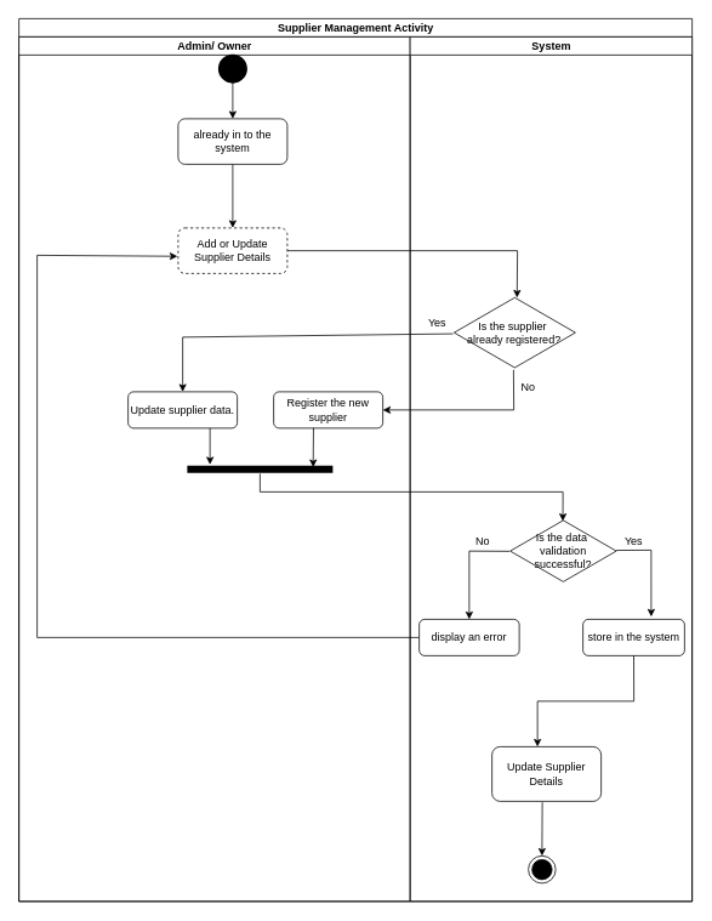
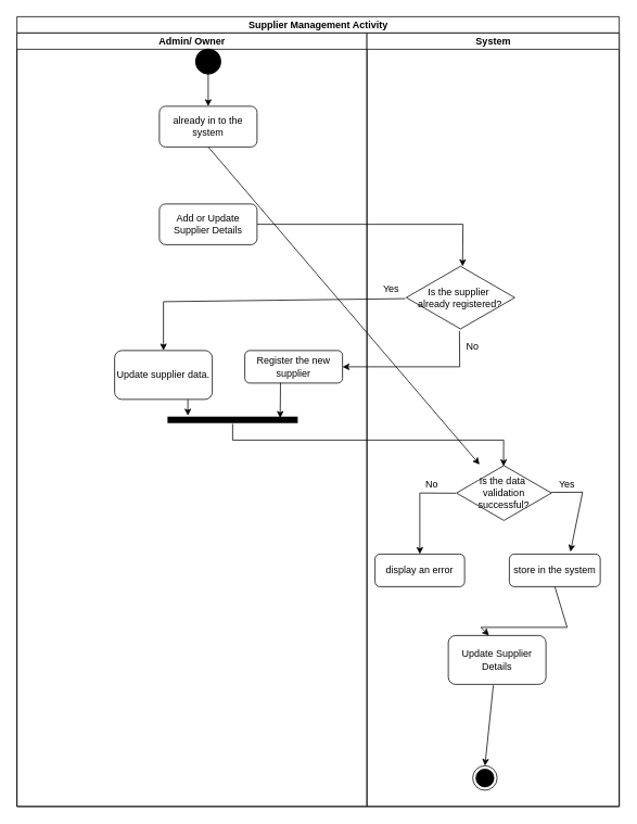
  <mxCell id="0" />
  <mxCell id="1" parent="0" />
  <mxCell id="2" value="Supplier Management Activity" style="swimlane;childLayout=stackLayout;resizeParent=1;resizeParentMax=0;startSize=20;html=1;" vertex="1" parent="1"><mxGeometry x="20" y="20" width="740" height="970" as="geometry" /></mxCell>
  <mxCell id="3" value="" style="endArrow=classic;html=1;rounded=0;exitX=1;exitY=0.5;exitDx=0;exitDy=0;entryX=0.519;entryY=0.02;entryDx=0;entryDy=0;entryPerimeter=0;" edge="1" parent="2" source="11" target="20"><mxGeometry width="50" height="50" relative="1" as="geometry"><mxPoint x="260" y="350" as="sourcePoint" /><mxPoint x="310" y="300" as="targetPoint" /><Array as="points"><mxPoint x="548" y="255" /></Array></mxGeometry></mxCell>
  <mxCell id="4" value="" style="endArrow=classic;html=1;rounded=0;exitX=-0.009;exitY=0.516;exitDx=0;exitDy=0;exitPerimeter=0;entryX=0.5;entryY=0;entryDx=0;entryDy=0;" edge="1" parent="2" source="20" target="13"><mxGeometry width="50" height="50" relative="1" as="geometry"><mxPoint x="210" y="400" as="sourcePoint" /><mxPoint x="260" y="350" as="targetPoint" /><Array as="points"><mxPoint x="180" y="350" /></Array></mxGeometry></mxCell>
  <mxCell id="5" value="" style="endArrow=classic;html=1;rounded=0;exitX=0.49;exitY=1.011;exitDx=0;exitDy=0;exitPerimeter=0;entryX=1;entryY=0.5;entryDx=0;entryDy=0;" edge="1" parent="2" source="20" target="14"><mxGeometry width="50" height="50" relative="1" as="geometry"><mxPoint x="200" y="430" as="sourcePoint" /><mxPoint x="250" y="380" as="targetPoint" /><Array as="points"><mxPoint x="544" y="430" /></Array></mxGeometry></mxCell>
  <mxCell id="6" value="" style="endArrow=classic;html=1;rounded=0;entryX=0.496;entryY=0.031;entryDx=0;entryDy=0;entryPerimeter=0;" edge="1" parent="2" source="15" target="23"><mxGeometry width="50" height="50" relative="1" as="geometry"><mxPoint x="160" y="640" as="sourcePoint" /><mxPoint x="210" y="590" as="targetPoint" /><Array as="points"><mxPoint x="265" y="520" /><mxPoint x="598" y="520" /></Array></mxGeometry></mxCell>
  <mxCell id="7" value="Admin/ Owner" style="swimlane;startSize=20;html=1;" vertex="1" parent="2"><mxGeometry y="20" width="430" height="950" as="geometry" /></mxCell>
  <mxCell id="8" value="" style="strokeWidth=2;html=1;shape=mxgraph.flowchart.start_2;whiteSpace=wrap;fillColor=#000000;" vertex="1" parent="7"><mxGeometry x="220" y="20" width="30" height="30" as="geometry" /></mxCell>
  <mxCell id="9" value="already in to the system" style="rounded=1;whiteSpace=wrap;html=1;" vertex="1" parent="7"><mxGeometry x="175" y="90" width="120" height="50" as="geometry" /></mxCell>
  <mxCell id="10" value="" style="endArrow=classic;html=1;rounded=0;exitX=0.5;exitY=1;exitDx=0;exitDy=0;exitPerimeter=0;" edge="1" parent="7" source="8" target="9"><mxGeometry width="50" height="50" relative="1" as="geometry"><mxPoint x="260" y="230" as="sourcePoint" /><mxPoint x="310" y="180" as="targetPoint" /></mxGeometry></mxCell>
- <mxCell id="11" value="Add or Update Supplier Details" style="rounded=1;whiteSpace=wrap;html=1;dashed=1;" vertex="1" parent="7"><mxGeometry x="175" y="210" width="120" height="50" as="geometry" /></mxCell>
- <mxCell id="12" value="" style="endArrow=classic;html=1;rounded=0;exitX=0.5;exitY=1;exitDx=0;exitDy=0;entryX=0.5;entryY=0;entryDx=0;entryDy=0;" edge="1" parent="7" source="9" target="11"><mxGeometry width="50" height="50" relative="1" as="geometry"><mxPoint x="260" y="230" as="sourcePoint" /><mxPoint x="310" y="180" as="targetPoint" /></mxGeometry></mxCell>
- <mxCell id="13" value="Update supplier data." style="rounded=1;whiteSpace=wrap;html=1;" vertex="1" parent="7"><mxGeometry x="120" y="390" width="120" height="40" as="geometry" /></mxCell>
+ <mxCell id="11" value="Add or Update Supplier Details" style="rounded=1;whiteSpace=wrap;html=1;" vertex="1" parent="7"><mxGeometry x="175" y="210" width="120" height="50" as="geometry" /></mxCell>
+ <mxCell id="12" value="" style="endArrow=classic;html=1;rounded=0;exitX=0.5;exitY=1;exitDx=0;exitDy=0;" edge="1" parent="7" source="9" target="23"><mxGeometry width="50" height="50" relative="1" as="geometry"><mxPoint x="260" y="230" as="sourcePoint" /><mxPoint x="310" y="180" as="targetPoint" /></mxGeometry></mxCell>
+ <mxCell id="13" value="Update supplier data." style="rounded=1;whiteSpace=wrap;html=1;" vertex="1" parent="7"><mxGeometry x="120" y="390" width="120" height="60" as="geometry" /></mxCell>
  <mxCell id="14" value="Register the new supplier" style="rounded=1;whiteSpace=wrap;html=1;" vertex="1" parent="7"><mxGeometry x="280" y="390" width="120" height="40" as="geometry" /></mxCell>
  <mxCell id="15" value="" style="line;strokeWidth=8;html=1;" vertex="1" parent="7"><mxGeometry x="185" y="470" width="160" height="10" as="geometry" /></mxCell>
  <mxCell id="16" value="" style="endArrow=classic;html=1;rounded=0;exitX=0.75;exitY=1;exitDx=0;exitDy=0;" edge="1" parent="7" source="13"><mxGeometry width="50" height="50" relative="1" as="geometry"><mxPoint x="170" y="470" as="sourcePoint" /><mxPoint x="210" y="470" as="targetPoint" /></mxGeometry></mxCell>
  <mxCell id="17" value="" style="endArrow=classic;html=1;rounded=0;exitX=0.365;exitY=0.993;exitDx=0;exitDy=0;entryX=0.865;entryY=0.288;entryDx=0;entryDy=0;entryPerimeter=0;exitPerimeter=0;" edge="1" parent="7" source="14" target="15"><mxGeometry width="50" height="50" relative="1" as="geometry"><mxPoint x="170" y="470" as="sourcePoint" /><mxPoint x="260" y="470" as="targetPoint" /></mxGeometry></mxCell>
- <mxCell id="18" value="" style="endArrow=classic;html=1;rounded=0;exitX=0;exitY=0.5;exitDx=0;exitDy=0;entryX=-0.006;entryY=0.623;entryDx=0;entryDy=0;entryPerimeter=0;" edge="1" parent="2" source="24" target="11"><mxGeometry width="50" height="50" relative="1" as="geometry"><mxPoint x="260" y="470" as="sourcePoint" /><mxPoint x="-80" y="280" as="targetPoint" /><Array as="points"><mxPoint x="20" y="680" /><mxPoint x="20" y="260" /></Array></mxGeometry></mxCell>
  <mxCell id="19" value="System" style="swimlane;startSize=20;html=1;" vertex="1" parent="2"><mxGeometry x="430" y="20" width="310" height="950" as="geometry" /></mxCell>
  <mxCell id="20" value="Is the supplier&amp;nbsp;&lt;div&gt;already registered?&lt;/div&gt;" style="html=1;whiteSpace=wrap;aspect=fixed;shape=isoRectangle;" vertex="1" parent="19"><mxGeometry x="48.34" y="285" width="133.33" height="80" as="geometry" /></mxCell>
  <mxCell id="21" value="Yes" style="text;html=1;align=center;verticalAlign=middle;whiteSpace=wrap;rounded=0;" vertex="1" parent="19"><mxGeometry y="300" width="60" height="30" as="geometry" /></mxCell>
  <mxCell id="22" value="No" style="text;html=1;align=center;verticalAlign=middle;whiteSpace=wrap;rounded=0;" vertex="1" parent="19"><mxGeometry x="100" y="370" width="60" height="30" as="geometry" /></mxCell>
  <mxCell id="23" value="Is the data&amp;nbsp;&lt;div&gt;validation successful?&lt;/div&gt;" style="html=1;whiteSpace=wrap;aspect=fixed;shape=isoRectangle;" vertex="1" parent="19"><mxGeometry x="110" y="530" width="116.67" height="70" as="geometry" /></mxCell>
  <mxCell id="24" value="&lt;div&gt;display an error&lt;br&gt;&lt;/div&gt;" style="rounded=1;whiteSpace=wrap;html=1;" vertex="1" parent="19"><mxGeometry x="10" y="640" width="110" height="40" as="geometry" /></mxCell>
- <mxCell id="25" value="store in the system" style="rounded=1;whiteSpace=wrap;html=1;" vertex="1" parent="19"><mxGeometry x="190" y="640" width="111.67" height="40" as="geometry" /></mxCell>
+ <mxCell id="25" value="store in the system" style="rounded=1;whiteSpace=wrap;html=1;" vertex="1" parent="19"><mxGeometry x="175" y="640" width="111.67" height="40" as="geometry" /></mxCell>
  <mxCell id="26" value="" style="endArrow=classic;html=1;rounded=0;exitX=-0.007;exitY=0.504;exitDx=0;exitDy=0;exitPerimeter=0;entryX=0.5;entryY=0;entryDx=0;entryDy=0;" edge="1" parent="19" source="23" target="24"><mxGeometry width="50" height="50" relative="1" as="geometry"><mxPoint x="20" y="680" as="sourcePoint" /><mxPoint x="70" y="630" as="targetPoint" /><Array as="points"><mxPoint x="65" y="565" /></Array></mxGeometry></mxCell>
  <mxCell id="27" value="" style="endArrow=classic;html=1;rounded=0;exitX=1;exitY=0.489;exitDx=0;exitDy=0;exitPerimeter=0;entryX=0.672;entryY=-0.072;entryDx=0;entryDy=0;entryPerimeter=0;" edge="1" parent="19" source="23" target="25"><mxGeometry width="50" height="50" relative="1" as="geometry"><mxPoint x="10" y="680" as="sourcePoint" /><mxPoint x="60" y="630" as="targetPoint" /><Array as="points"><mxPoint x="265" y="564" /></Array></mxGeometry></mxCell>
  <mxCell id="28" value="No" style="text;html=1;align=center;verticalAlign=middle;whiteSpace=wrap;rounded=0;" vertex="1" parent="19"><mxGeometry x="50" y="540" width="60" height="30" as="geometry" /></mxCell>
  <mxCell id="29" value="Yes" style="text;html=1;align=center;verticalAlign=middle;whiteSpace=wrap;rounded=0;" vertex="1" parent="19"><mxGeometry x="215.84" y="540" width="60" height="30" as="geometry" /></mxCell>
- <mxCell id="30" value="Update Supplier Details" style="rounded=1;whiteSpace=wrap;html=1;" vertex="1" parent="19"><mxGeometry x="90" y="780" width="120" height="60" as="geometry" /></mxCell>
+ <mxCell id="30" value="Update Supplier Details" style="rounded=1;whiteSpace=wrap;html=1;" vertex="1" parent="19"><mxGeometry x="100" y="740" width="120" height="60" as="geometry" /></mxCell>
  <mxCell id="31" value="" style="endArrow=classic;html=1;rounded=0;exitX=0.5;exitY=1;exitDx=0;exitDy=0;entryX=0.417;entryY=0;entryDx=0;entryDy=0;entryPerimeter=0;" edge="1" parent="19" source="25" target="30"><mxGeometry width="50" height="50" relative="1" as="geometry"><mxPoint x="-90" y="780" as="sourcePoint" /><mxPoint x="-40" y="730" as="targetPoint" /><Array as="points"><mxPoint x="246" y="730" /><mxPoint x="140" y="730" /></Array></mxGeometry></mxCell>
  <mxCell id="32" value="" style="ellipse;html=1;shape=endState;fillColor=#000000;strokeColor=#000000;" vertex="1" parent="19"><mxGeometry x="130" y="900" width="30" height="30" as="geometry" /></mxCell>
  <mxCell id="33" value="" style="endArrow=classic;html=1;rounded=0;exitX=0.461;exitY=1.019;exitDx=0;exitDy=0;exitPerimeter=0;entryX=0.5;entryY=0;entryDx=0;entryDy=0;" edge="1" parent="19" source="30" target="32"><mxGeometry width="50" height="50" relative="1" as="geometry"><mxPoint x="10" y="890" as="sourcePoint" /><mxPoint x="60" y="840" as="targetPoint" /></mxGeometry></mxCell>
